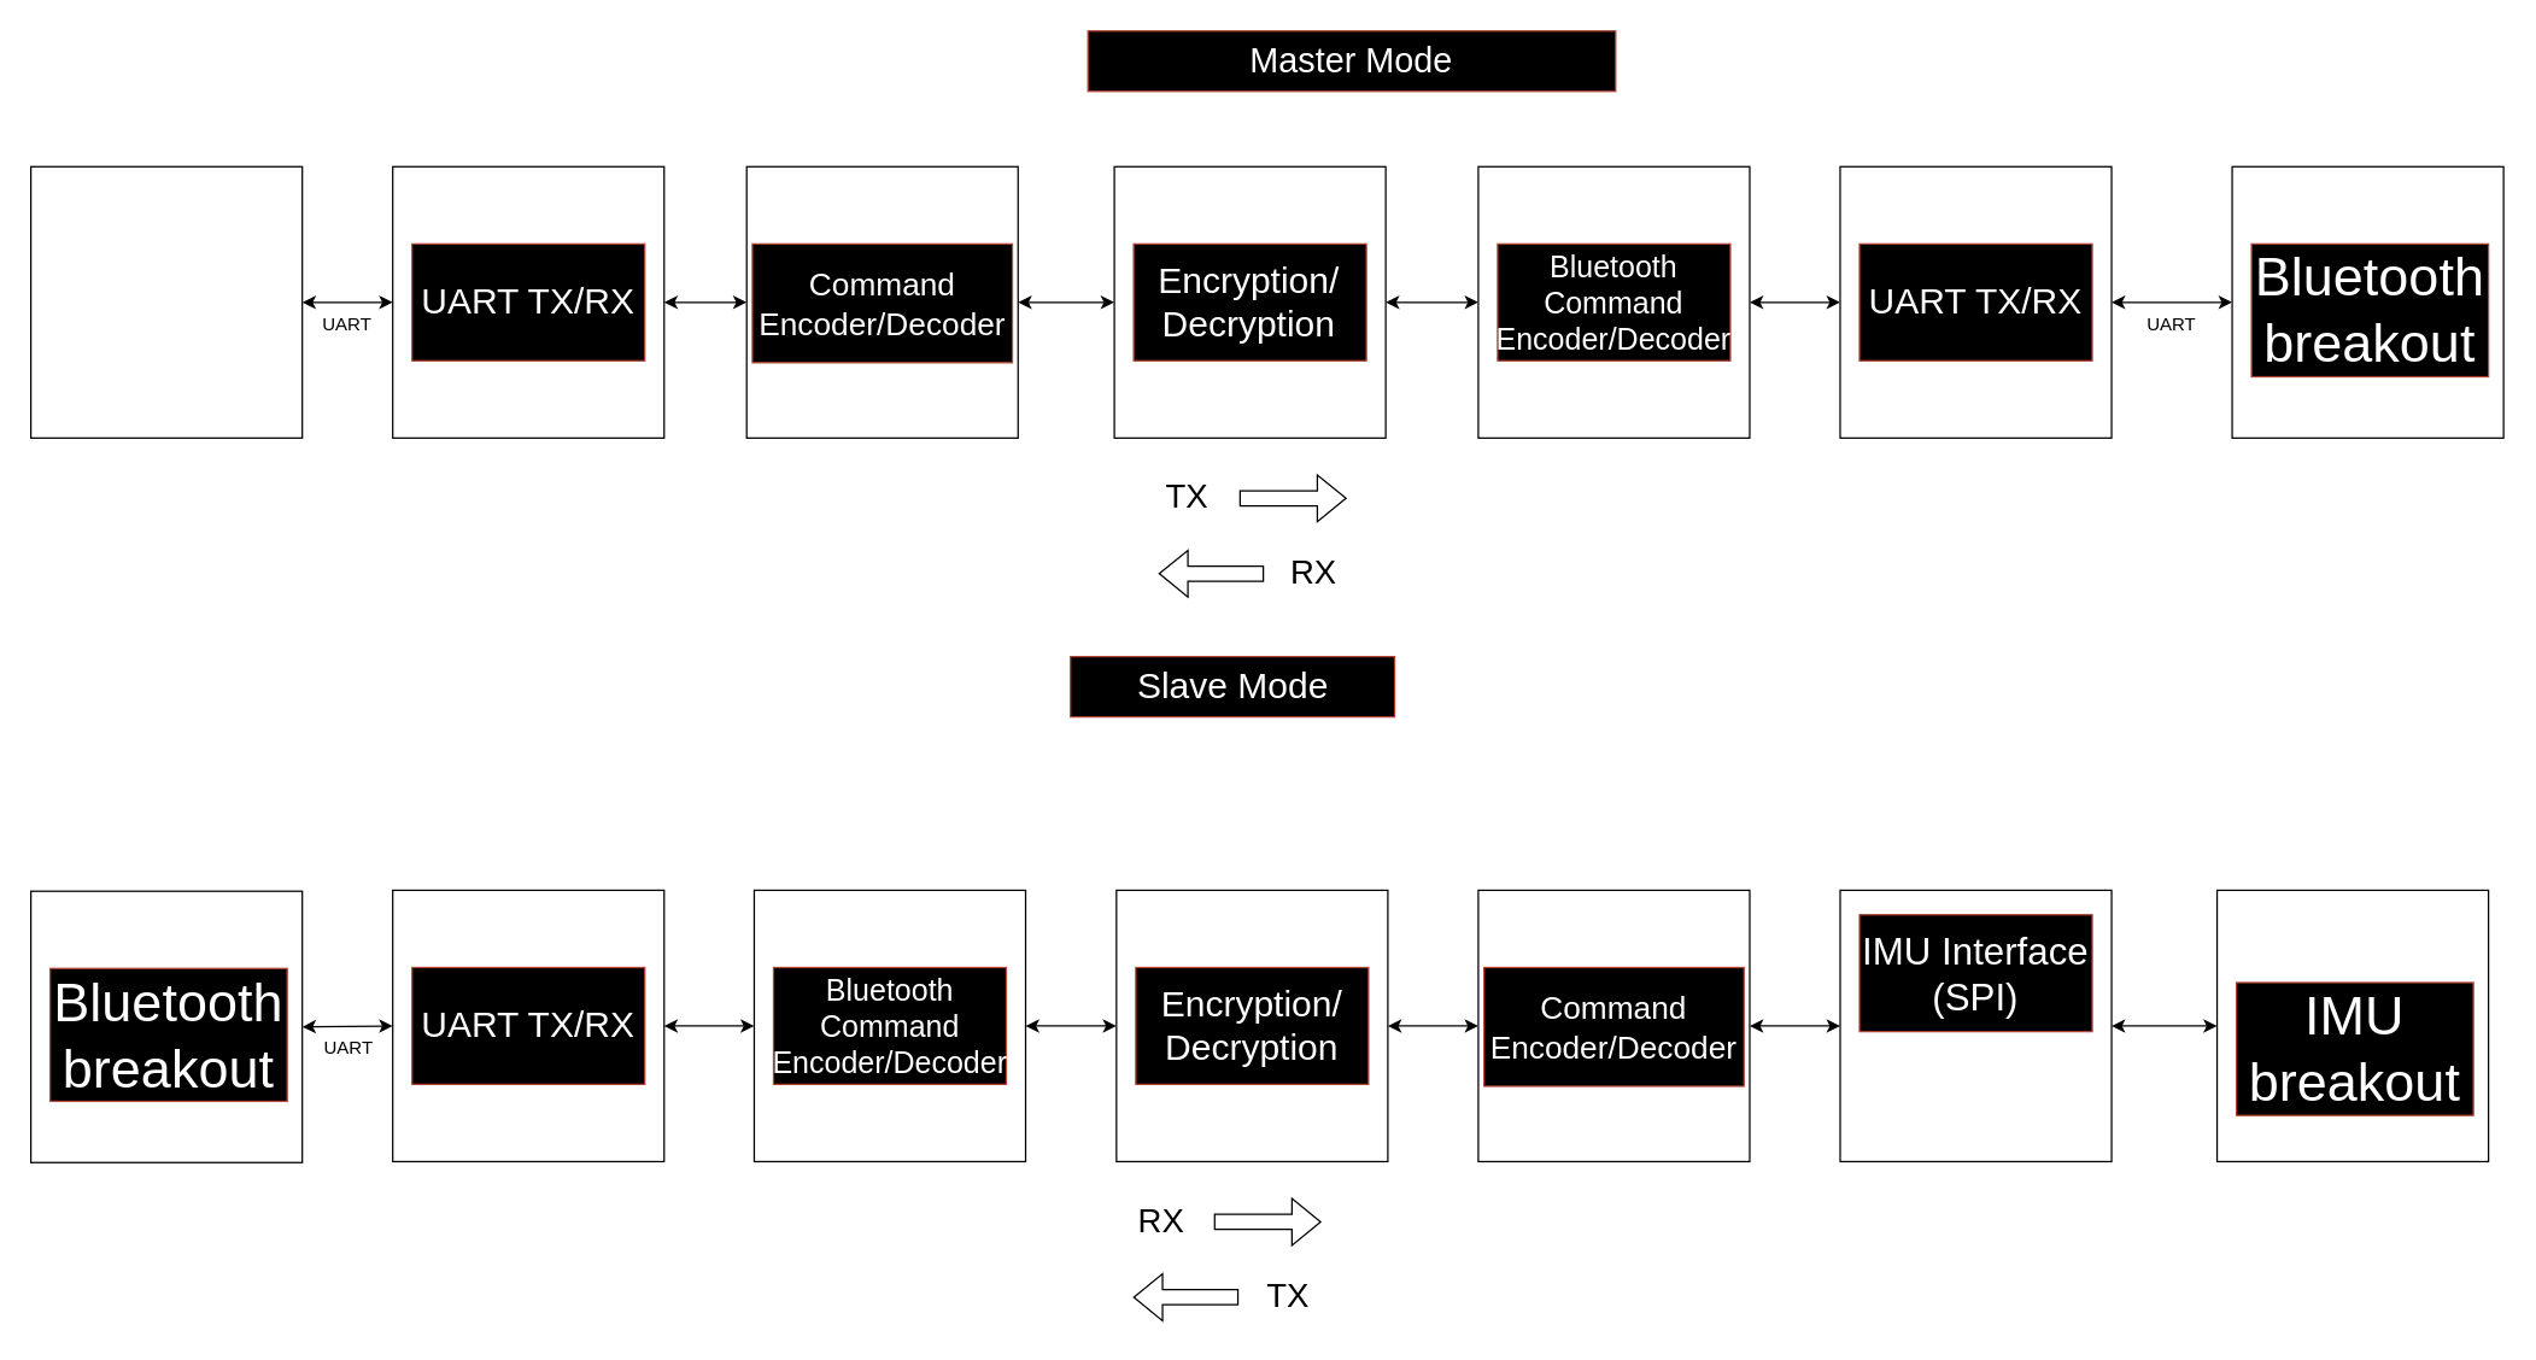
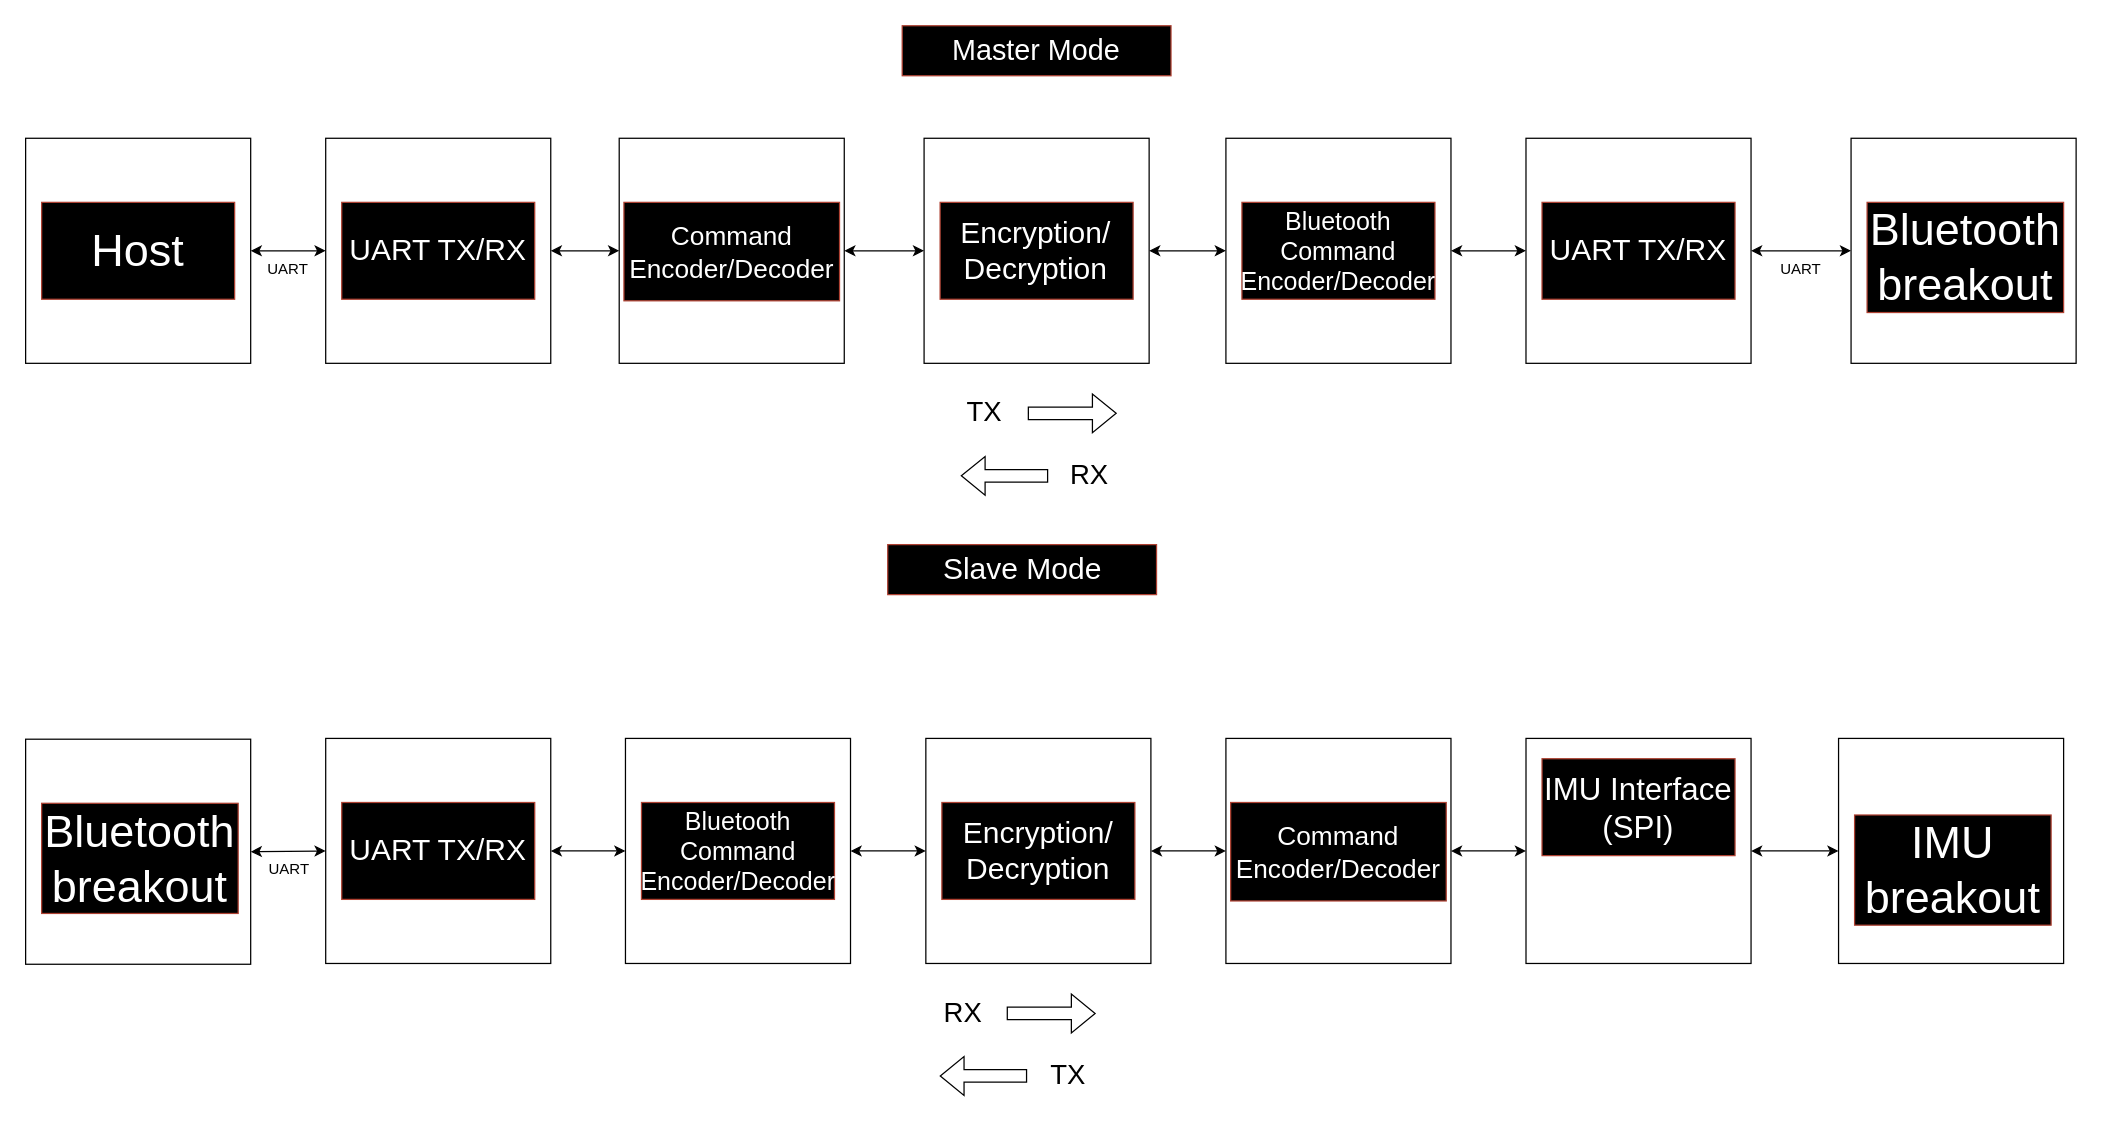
  <mxCell id="0" />
  <mxCell id="1" parent="0" />
  <mxCell id="2" value="" style="whiteSpace=wrap;html=1;aspect=fixed;" parent="1" vertex="1"><mxGeometry x="20" y="110" width="180" height="180" as="geometry" /></mxCell>
  <mxCell id="3" value="" style="whiteSpace=wrap;html=1;aspect=fixed;" parent="1" vertex="1"><mxGeometry x="738.59" y="110" width="180" height="180" as="geometry" /></mxCell>
  <mxCell id="4" value="" style="whiteSpace=wrap;html=1;aspect=fixed;" parent="1" vertex="1"><mxGeometry x="260" y="110" width="180" height="180" as="geometry" /></mxCell>
  <mxCell id="5" value="" style="whiteSpace=wrap;html=1;aspect=fixed;" parent="1" vertex="1"><mxGeometry x="494.75" y="110" width="180" height="180" as="geometry" /></mxCell>
  <mxCell id="6" value="" style="whiteSpace=wrap;html=1;aspect=fixed;" parent="1" vertex="1"><mxGeometry x="1220" y="110" width="180" height="180" as="geometry" /></mxCell>
  <mxCell id="7" value="" style="whiteSpace=wrap;html=1;aspect=fixed;" parent="1" vertex="1"><mxGeometry x="980" y="110" width="180" height="180" as="geometry" /></mxCell>
  <mxCell id="8" value="" style="endArrow=classic;startArrow=classic;html=1;rounded=0;exitX=1;exitY=0.5;exitDx=0;exitDy=0;entryX=0;entryY=0.5;entryDx=0;entryDy=0;" parent="1" source="2" target="4" edge="1"><mxGeometry width="50" height="50" relative="1" as="geometry"><mxPoint x="220" y="220" as="sourcePoint" /><mxPoint x="230" y="230" as="targetPoint" /></mxGeometry></mxCell>
- <mxCell id="9" value="&lt;font style=&quot;background-color: rgb(0, 0, 0); font-size: 23px;&quot; color=&quot;#ffffff&quot;&gt;Master Mode&lt;/font&gt;" style="text;align=center;html=1;verticalAlign=middle;whiteSpace=wrap;rounded=0;fillColor=#000000;strokeColor=#ae4132;" parent="1" vertex="1"><mxGeometry x="721.09" y="20" width="350" height="40" as="geometry" /></mxCell>
+ <mxCell id="9" value="&lt;font style=&quot;background-color: rgb(0, 0, 0); font-size: 23px;&quot; color=&quot;#ffffff&quot;&gt;Master Mode&lt;/font&gt;" style="text;align=center;html=1;verticalAlign=middle;whiteSpace=wrap;rounded=0;fillColor=#000000;strokeColor=#ae4132;" parent="1" vertex="1"><mxGeometry x="721.09" y="20" width="215" height="40" as="geometry" /></mxCell>
+ <mxCell id="10" value="&lt;font style=&quot;background-color: rgb(0, 0, 0); font-size: 36px;&quot; color=&quot;#ffffff&quot;&gt;Host&lt;/font&gt;" style="text;align=center;html=1;verticalAlign=middle;whiteSpace=wrap;rounded=0;fillColor=#000000;strokeColor=#ae4132;fontSize=36;" parent="1" vertex="1"><mxGeometry x="32.81" y="161.25" width="154.37" height="77.5" as="geometry" /></mxCell>
  <mxCell id="11" value="&lt;font style=&quot;background-color: rgb(0, 0, 0); font-size: 21px;&quot; color=&quot;#ffffff&quot;&gt;Command Encoder/Decoder&lt;/font&gt;" style="text;align=center;html=1;verticalAlign=middle;whiteSpace=wrap;rounded=0;fillColor=#000000;strokeColor=#ae4132;" parent="1" vertex="1"><mxGeometry x="498.53" y="161.25" width="172.43" height="78.75" as="geometry" /></mxCell>
  <mxCell id="12" value="&lt;font style=&quot;background-color: rgb(0, 0, 0); font-size: 24px;&quot; color=&quot;#ffffff&quot;&gt;UART TX/RX&lt;/font&gt;" style="text;align=center;html=1;verticalAlign=middle;whiteSpace=wrap;rounded=0;fillColor=#000000;strokeColor=#ae4132;" parent="1" vertex="1"><mxGeometry x="272.81" y="161.25" width="154.37" height="77.5" as="geometry" /></mxCell>
  <mxCell id="13" value="&lt;font style=&quot;background-color: rgb(0, 0, 0); font-size: 24px;&quot; color=&quot;#ffffff&quot;&gt;&lt;font style=&quot;font-size: 24px;&quot;&gt;Encryption/&lt;br&gt;Decryption&lt;/font&gt;&lt;br&gt;&lt;/font&gt;" style="text;align=center;html=1;verticalAlign=middle;whiteSpace=wrap;rounded=0;fillColor=#000000;strokeColor=#ae4132;" parent="1" vertex="1"><mxGeometry x="751.41" y="161.25" width="154.37" height="77.5" as="geometry" /></mxCell>
  <mxCell id="14" value="&lt;font style=&quot;font-size: 20px;&quot; color=&quot;#ffffff&quot;&gt;Bluetooth Command Encoder/Decoder&lt;/font&gt;" style="text;align=center;html=1;verticalAlign=middle;whiteSpace=wrap;rounded=0;fillColor=#000000;strokeColor=#ae4132;" parent="1" vertex="1"><mxGeometry x="992.81" y="161.25" width="154.37" height="77.5" as="geometry" /></mxCell>
  <mxCell id="15" value="&lt;font style=&quot;background-color: rgb(0, 0, 0); font-size: 24px;&quot; color=&quot;#ffffff&quot;&gt;Slave Mode&lt;/font&gt;" style="text;align=center;html=1;verticalAlign=middle;whiteSpace=wrap;rounded=0;fillColor=#000000;strokeColor=#ae4132;" parent="1" vertex="1"><mxGeometry x="709.51" y="435" width="215" height="40" as="geometry" /></mxCell>
  <mxCell id="16" value="" style="whiteSpace=wrap;html=1;aspect=fixed;" parent="1" vertex="1"><mxGeometry x="1220.01" y="590" width="180" height="180" as="geometry" /></mxCell>
  <mxCell id="17" value="&lt;font style=&quot;background-color: rgb(0, 0, 0); font-size: 25px;&quot; color=&quot;#ffffff&quot;&gt;IMU Interface (SPI)&lt;/font&gt;" style="text;align=center;html=1;verticalAlign=middle;whiteSpace=wrap;rounded=0;fillColor=#000000;strokeColor=#ae4132;" parent="1" vertex="1"><mxGeometry x="1232.83" y="606.25" width="154.37" height="77.5" as="geometry" /></mxCell>
  <mxCell id="18" value="TX" style="text;strokeColor=none;align=center;fillColor=none;html=1;verticalAlign=middle;whiteSpace=wrap;rounded=0;fontSize=22;" parent="1" vertex="1"><mxGeometry x="750.55" y="310" width="71.87" height="40" as="geometry" /></mxCell>
  <mxCell id="19" value="" style="shape=flexArrow;endArrow=classic;html=1;rounded=0;" parent="1" edge="1"><mxGeometry width="50" height="50" relative="1" as="geometry"><mxPoint x="821.48" y="330" as="sourcePoint" /><mxPoint x="892.73" y="330" as="targetPoint" /></mxGeometry></mxCell>
  <mxCell id="20" value="RX" style="text;strokeColor=none;align=center;fillColor=none;html=1;verticalAlign=middle;whiteSpace=wrap;rounded=0;fontSize=22;" parent="1" vertex="1"><mxGeometry x="834.77" y="360" width="71.87" height="40" as="geometry" /></mxCell>
  <mxCell id="21" value="" style="shape=flexArrow;endArrow=classic;html=1;rounded=0;" parent="1" edge="1"><mxGeometry width="50" height="50" relative="1" as="geometry"><mxPoint x="837.89" y="380" as="sourcePoint" /><mxPoint x="767.89" y="380" as="targetPoint" /></mxGeometry></mxCell>
  <mxCell id="22" value="RX" style="text;strokeColor=none;align=center;fillColor=none;html=1;verticalAlign=middle;whiteSpace=wrap;rounded=0;fontSize=22;" parent="1" vertex="1"><mxGeometry x="733.71" y="790" width="71.87" height="40" as="geometry" /></mxCell>
  <mxCell id="23" value="" style="shape=flexArrow;endArrow=classic;html=1;rounded=0;" parent="1" edge="1"><mxGeometry width="50" height="50" relative="1" as="geometry"><mxPoint x="804.64" y="810" as="sourcePoint" /><mxPoint x="875.89" y="810" as="targetPoint" /></mxGeometry></mxCell>
  <mxCell id="24" value="TX" style="text;strokeColor=none;align=center;fillColor=none;html=1;verticalAlign=middle;whiteSpace=wrap;rounded=0;fontSize=22;" parent="1" vertex="1"><mxGeometry x="817.93" y="840" width="71.87" height="40" as="geometry" /></mxCell>
  <mxCell id="25" value="" style="shape=flexArrow;endArrow=classic;html=1;rounded=0;" parent="1" edge="1"><mxGeometry width="50" height="50" relative="1" as="geometry"><mxPoint x="821.05" y="860" as="sourcePoint" /><mxPoint x="751.05" y="860" as="targetPoint" /></mxGeometry></mxCell>
  <mxCell id="26" value="" style="endArrow=classic;startArrow=classic;html=1;rounded=0;entryX=0;entryY=0.5;entryDx=0;entryDy=0;exitX=1;exitY=0.5;exitDx=0;exitDy=0;" parent="1" source="4" target="5" edge="1"><mxGeometry width="50" height="50" relative="1" as="geometry"><mxPoint x="470" y="220" as="sourcePoint" /><mxPoint x="480" y="230" as="targetPoint" /></mxGeometry></mxCell>
  <mxCell id="27" value="" style="endArrow=classic;startArrow=classic;html=1;rounded=0;entryX=0;entryY=0.5;entryDx=0;entryDy=0;exitX=1;exitY=0.5;exitDx=0;exitDy=0;" parent="1" source="5" target="3" edge="1"><mxGeometry width="50" height="50" relative="1" as="geometry"><mxPoint x="700" y="230" as="sourcePoint" /><mxPoint x="710" y="230" as="targetPoint" /></mxGeometry></mxCell>
  <mxCell id="28" value="" style="endArrow=classic;startArrow=classic;html=1;rounded=0;exitX=1;exitY=0.5;exitDx=0;exitDy=0;entryX=0;entryY=0.5;entryDx=0;entryDy=0;" parent="1" source="7" target="6" edge="1"><mxGeometry width="50" height="50" relative="1" as="geometry"><mxPoint x="1190" y="220" as="sourcePoint" /><mxPoint x="1190" y="240" as="targetPoint" /></mxGeometry></mxCell>
  <mxCell id="29" value="" style="endArrow=classic;startArrow=classic;html=1;rounded=0;exitX=1;exitY=0.5;exitDx=0;exitDy=0;entryX=0;entryY=0.5;entryDx=0;entryDy=0;" parent="1" source="3" target="7" edge="1"><mxGeometry width="50" height="50" relative="1" as="geometry"><mxPoint x="940" y="220" as="sourcePoint" /><mxPoint x="960" y="220" as="targetPoint" /></mxGeometry></mxCell>
  <mxCell id="30" value="" style="endArrow=classic;startArrow=classic;html=1;rounded=0;exitX=1;exitY=0.5;exitDx=0;exitDy=0;entryX=0;entryY=0.5;entryDx=0;entryDy=0;" parent="1" source="39" target="16" edge="1"><mxGeometry width="50" height="50" relative="1" as="geometry"><mxPoint x="1160.01" y="679.5" as="sourcePoint" /><mxPoint x="1220.01" y="679.5" as="targetPoint" /></mxGeometry></mxCell>
  <mxCell id="31" value="" style="endArrow=classic;startArrow=classic;html=1;rounded=0;exitX=1;exitY=0.5;exitDx=0;exitDy=0;entryX=0;entryY=0.5;entryDx=0;entryDy=0;" parent="1" source="37" target="39" edge="1"><mxGeometry width="50" height="50" relative="1" as="geometry"><mxPoint x="918.59" y="679.5" as="sourcePoint" /><mxPoint x="978.59" y="679.5" as="targetPoint" /></mxGeometry></mxCell>
  <mxCell id="32" value="" style="endArrow=classic;startArrow=classic;html=1;rounded=0;exitX=1;exitY=0.5;exitDx=0;exitDy=0;entryX=0;entryY=0.5;entryDx=0;entryDy=0;" parent="1" source="35" target="37" edge="1"><mxGeometry width="50" height="50" relative="1" as="geometry"><mxPoint x="679.75" y="679.5" as="sourcePoint" /><mxPoint x="739.75" y="679.5" as="targetPoint" /></mxGeometry></mxCell>
  <mxCell id="33" value="" style="endArrow=classic;startArrow=classic;html=1;rounded=0;exitX=1;exitY=0.5;exitDx=0;exitDy=0;entryX=0;entryY=0.5;entryDx=0;entryDy=0;" parent="1" source="34" target="35" edge="1"><mxGeometry width="50" height="50" relative="1" as="geometry"><mxPoint x="439.75" y="679.5" as="sourcePoint" /><mxPoint x="499.75" y="679.5" as="targetPoint" /></mxGeometry></mxCell>
  <mxCell id="34" value="" style="whiteSpace=wrap;html=1;aspect=fixed;" parent="1" vertex="1"><mxGeometry x="260" y="590" width="180" height="180" as="geometry" /></mxCell>
  <mxCell id="35" value="" style="whiteSpace=wrap;html=1;aspect=fixed;" parent="1" vertex="1"><mxGeometry x="499.75" y="590" width="180" height="180" as="geometry" /></mxCell>
  <mxCell id="36" value="&lt;font style=&quot;font-size: 20px;&quot; color=&quot;#ffffff&quot;&gt;Bluetooth Command Encoder/Decoder&lt;/font&gt;" style="text;align=center;html=1;verticalAlign=middle;whiteSpace=wrap;rounded=0;fillColor=#000000;strokeColor=#ae4132;" parent="1" vertex="1"><mxGeometry x="512.56" y="641.25" width="154.37" height="77.5" as="geometry" /></mxCell>
  <mxCell id="37" value="" style="whiteSpace=wrap;html=1;aspect=fixed;" parent="1" vertex="1"><mxGeometry x="740" y="590" width="180" height="180" as="geometry" /></mxCell>
  <mxCell id="38" value="&lt;font style=&quot;background-color: rgb(0, 0, 0); font-size: 24px;&quot; color=&quot;#ffffff&quot;&gt;&lt;font style=&quot;font-size: 24px;&quot;&gt;Encryption/&lt;br&gt;Decryption&lt;/font&gt;&lt;br&gt;&lt;/font&gt;" style="text;align=center;html=1;verticalAlign=middle;whiteSpace=wrap;rounded=0;fillColor=#000000;strokeColor=#ae4132;" parent="1" vertex="1"><mxGeometry x="752.82" y="641.25" width="154.37" height="77.5" as="geometry" /></mxCell>
  <mxCell id="39" value="" style="whiteSpace=wrap;html=1;aspect=fixed;" parent="1" vertex="1"><mxGeometry x="980" y="590" width="180" height="180" as="geometry" /></mxCell>
  <mxCell id="40" value="&lt;font style=&quot;background-color: rgb(0, 0, 0); font-size: 21px;&quot; color=&quot;#ffffff&quot;&gt;Command Encoder/Decoder&lt;/font&gt;" style="text;align=center;html=1;verticalAlign=middle;whiteSpace=wrap;rounded=0;fillColor=#000000;strokeColor=#ae4132;" parent="1" vertex="1"><mxGeometry x="983.79" y="641.25" width="172.43" height="78.75" as="geometry" /></mxCell>
  <mxCell id="41" value="&lt;font style=&quot;background-color: rgb(0, 0, 0); font-size: 24px;&quot; color=&quot;#ffffff&quot;&gt;UART TX/RX&lt;/font&gt;" style="text;align=center;html=1;verticalAlign=middle;whiteSpace=wrap;rounded=0;fillColor=#000000;strokeColor=#ae4132;" vertex="1" parent="1"><mxGeometry x="1232.82" y="161.25" width="154.37" height="77.5" as="geometry" /></mxCell>
  <mxCell id="42" value="&lt;font style=&quot;background-color: rgb(0, 0, 0); font-size: 24px;&quot; color=&quot;#ffffff&quot;&gt;UART TX/RX&lt;/font&gt;" style="text;align=center;html=1;verticalAlign=middle;whiteSpace=wrap;rounded=0;fillColor=#000000;strokeColor=#ae4132;" vertex="1" parent="1"><mxGeometry x="272.82" y="641.25" width="154.37" height="77.5" as="geometry" /></mxCell>
  <mxCell id="43" value="" style="whiteSpace=wrap;html=1;aspect=fixed;" vertex="1" parent="1"><mxGeometry x="20" y="590.63" width="180" height="180" as="geometry" /></mxCell>
  <mxCell id="44" value="" style="endArrow=classic;startArrow=classic;html=1;rounded=0;exitX=1;exitY=0.5;exitDx=0;exitDy=0;entryX=0;entryY=0.5;entryDx=0;entryDy=0;" edge="1" parent="1" source="43" target="34"><mxGeometry width="50" height="50" relative="1" as="geometry"><mxPoint x="220" y="700.63" as="sourcePoint" /><mxPoint x="260" y="680.63" as="targetPoint" /></mxGeometry></mxCell>
  <mxCell id="45" value="&lt;font style=&quot;background-color: rgb(0, 0, 0); font-size: 36px;&quot; color=&quot;#ffffff&quot;&gt;Bluetooth breakout&lt;/font&gt;" style="text;align=center;html=1;verticalAlign=middle;whiteSpace=wrap;rounded=0;fillColor=#000000;strokeColor=#ae4132;fontSize=36;" vertex="1" parent="1"><mxGeometry x="32.81" y="641.88" width="157.19" height="88.12" as="geometry" /></mxCell>
  <mxCell id="46" value="" style="whiteSpace=wrap;html=1;aspect=fixed;" vertex="1" parent="1"><mxGeometry x="1480" y="110" width="180" height="180" as="geometry" /></mxCell>
  <mxCell id="47" value="&lt;font style=&quot;background-color: rgb(0, 0, 0); font-size: 36px;&quot; color=&quot;#ffffff&quot;&gt;Bluetooth breakout&lt;/font&gt;" style="text;align=center;html=1;verticalAlign=middle;whiteSpace=wrap;rounded=0;fillColor=#000000;strokeColor=#ae4132;fontSize=36;" vertex="1" parent="1"><mxGeometry x="1492.81" y="161.25" width="157.19" height="88.12" as="geometry" /></mxCell>
  <mxCell id="48" value="" style="endArrow=classic;startArrow=classic;html=1;rounded=0;exitX=1;exitY=0.5;exitDx=0;exitDy=0;entryX=0;entryY=0.5;entryDx=0;entryDy=0;" edge="1" parent="1" source="6" target="46"><mxGeometry width="50" height="50" relative="1" as="geometry"><mxPoint x="1400.01" y="199.5" as="sourcePoint" /><mxPoint x="1460.01" y="199.5" as="targetPoint" /></mxGeometry></mxCell>
  <mxCell id="49" value="UART" style="text;strokeColor=none;align=center;fillColor=none;html=1;verticalAlign=middle;whiteSpace=wrap;rounded=0;labelBackgroundColor=#FFFFFF;" vertex="1" parent="1"><mxGeometry x="1410" y="200" width="60" height="30" as="geometry" /></mxCell>
  <mxCell id="50" value="UART" style="text;strokeColor=none;align=center;fillColor=none;html=1;verticalAlign=middle;whiteSpace=wrap;rounded=0;labelBackgroundColor=#FFFFFF;" vertex="1" parent="1"><mxGeometry x="200" y="200" width="60" height="30" as="geometry" /></mxCell>
  <mxCell id="51" value="UART" style="text;strokeColor=none;align=center;fillColor=none;html=1;verticalAlign=middle;whiteSpace=wrap;rounded=0;labelBackgroundColor=#FFFFFF;" vertex="1" parent="1"><mxGeometry x="201.41" y="680" width="60" height="30" as="geometry" /></mxCell>
  <mxCell id="52" value="" style="whiteSpace=wrap;html=1;aspect=fixed;" vertex="1" parent="1"><mxGeometry x="1470" y="590" width="180" height="180" as="geometry" /></mxCell>
  <mxCell id="53" value="&lt;font style=&quot;background-color: rgb(0, 0, 0); font-size: 36px;&quot; color=&quot;#ffffff&quot;&gt;IMU&lt;br&gt;breakout&lt;/font&gt;" style="text;align=center;html=1;verticalAlign=middle;whiteSpace=wrap;rounded=0;fillColor=#000000;strokeColor=#ae4132;fontSize=36;" vertex="1" parent="1"><mxGeometry x="1482.81" y="651.25" width="157.19" height="88.12" as="geometry" /></mxCell>
  <mxCell id="54" value="" style="endArrow=classic;startArrow=classic;html=1;rounded=0;exitX=1;exitY=0.5;exitDx=0;exitDy=0;entryX=0;entryY=0.5;entryDx=0;entryDy=0;" edge="1" parent="1" source="16" target="52"><mxGeometry width="50" height="50" relative="1" as="geometry"><mxPoint x="1400.01" y="679" as="sourcePoint" /><mxPoint x="1460.01" y="679" as="targetPoint" /></mxGeometry></mxCell>
